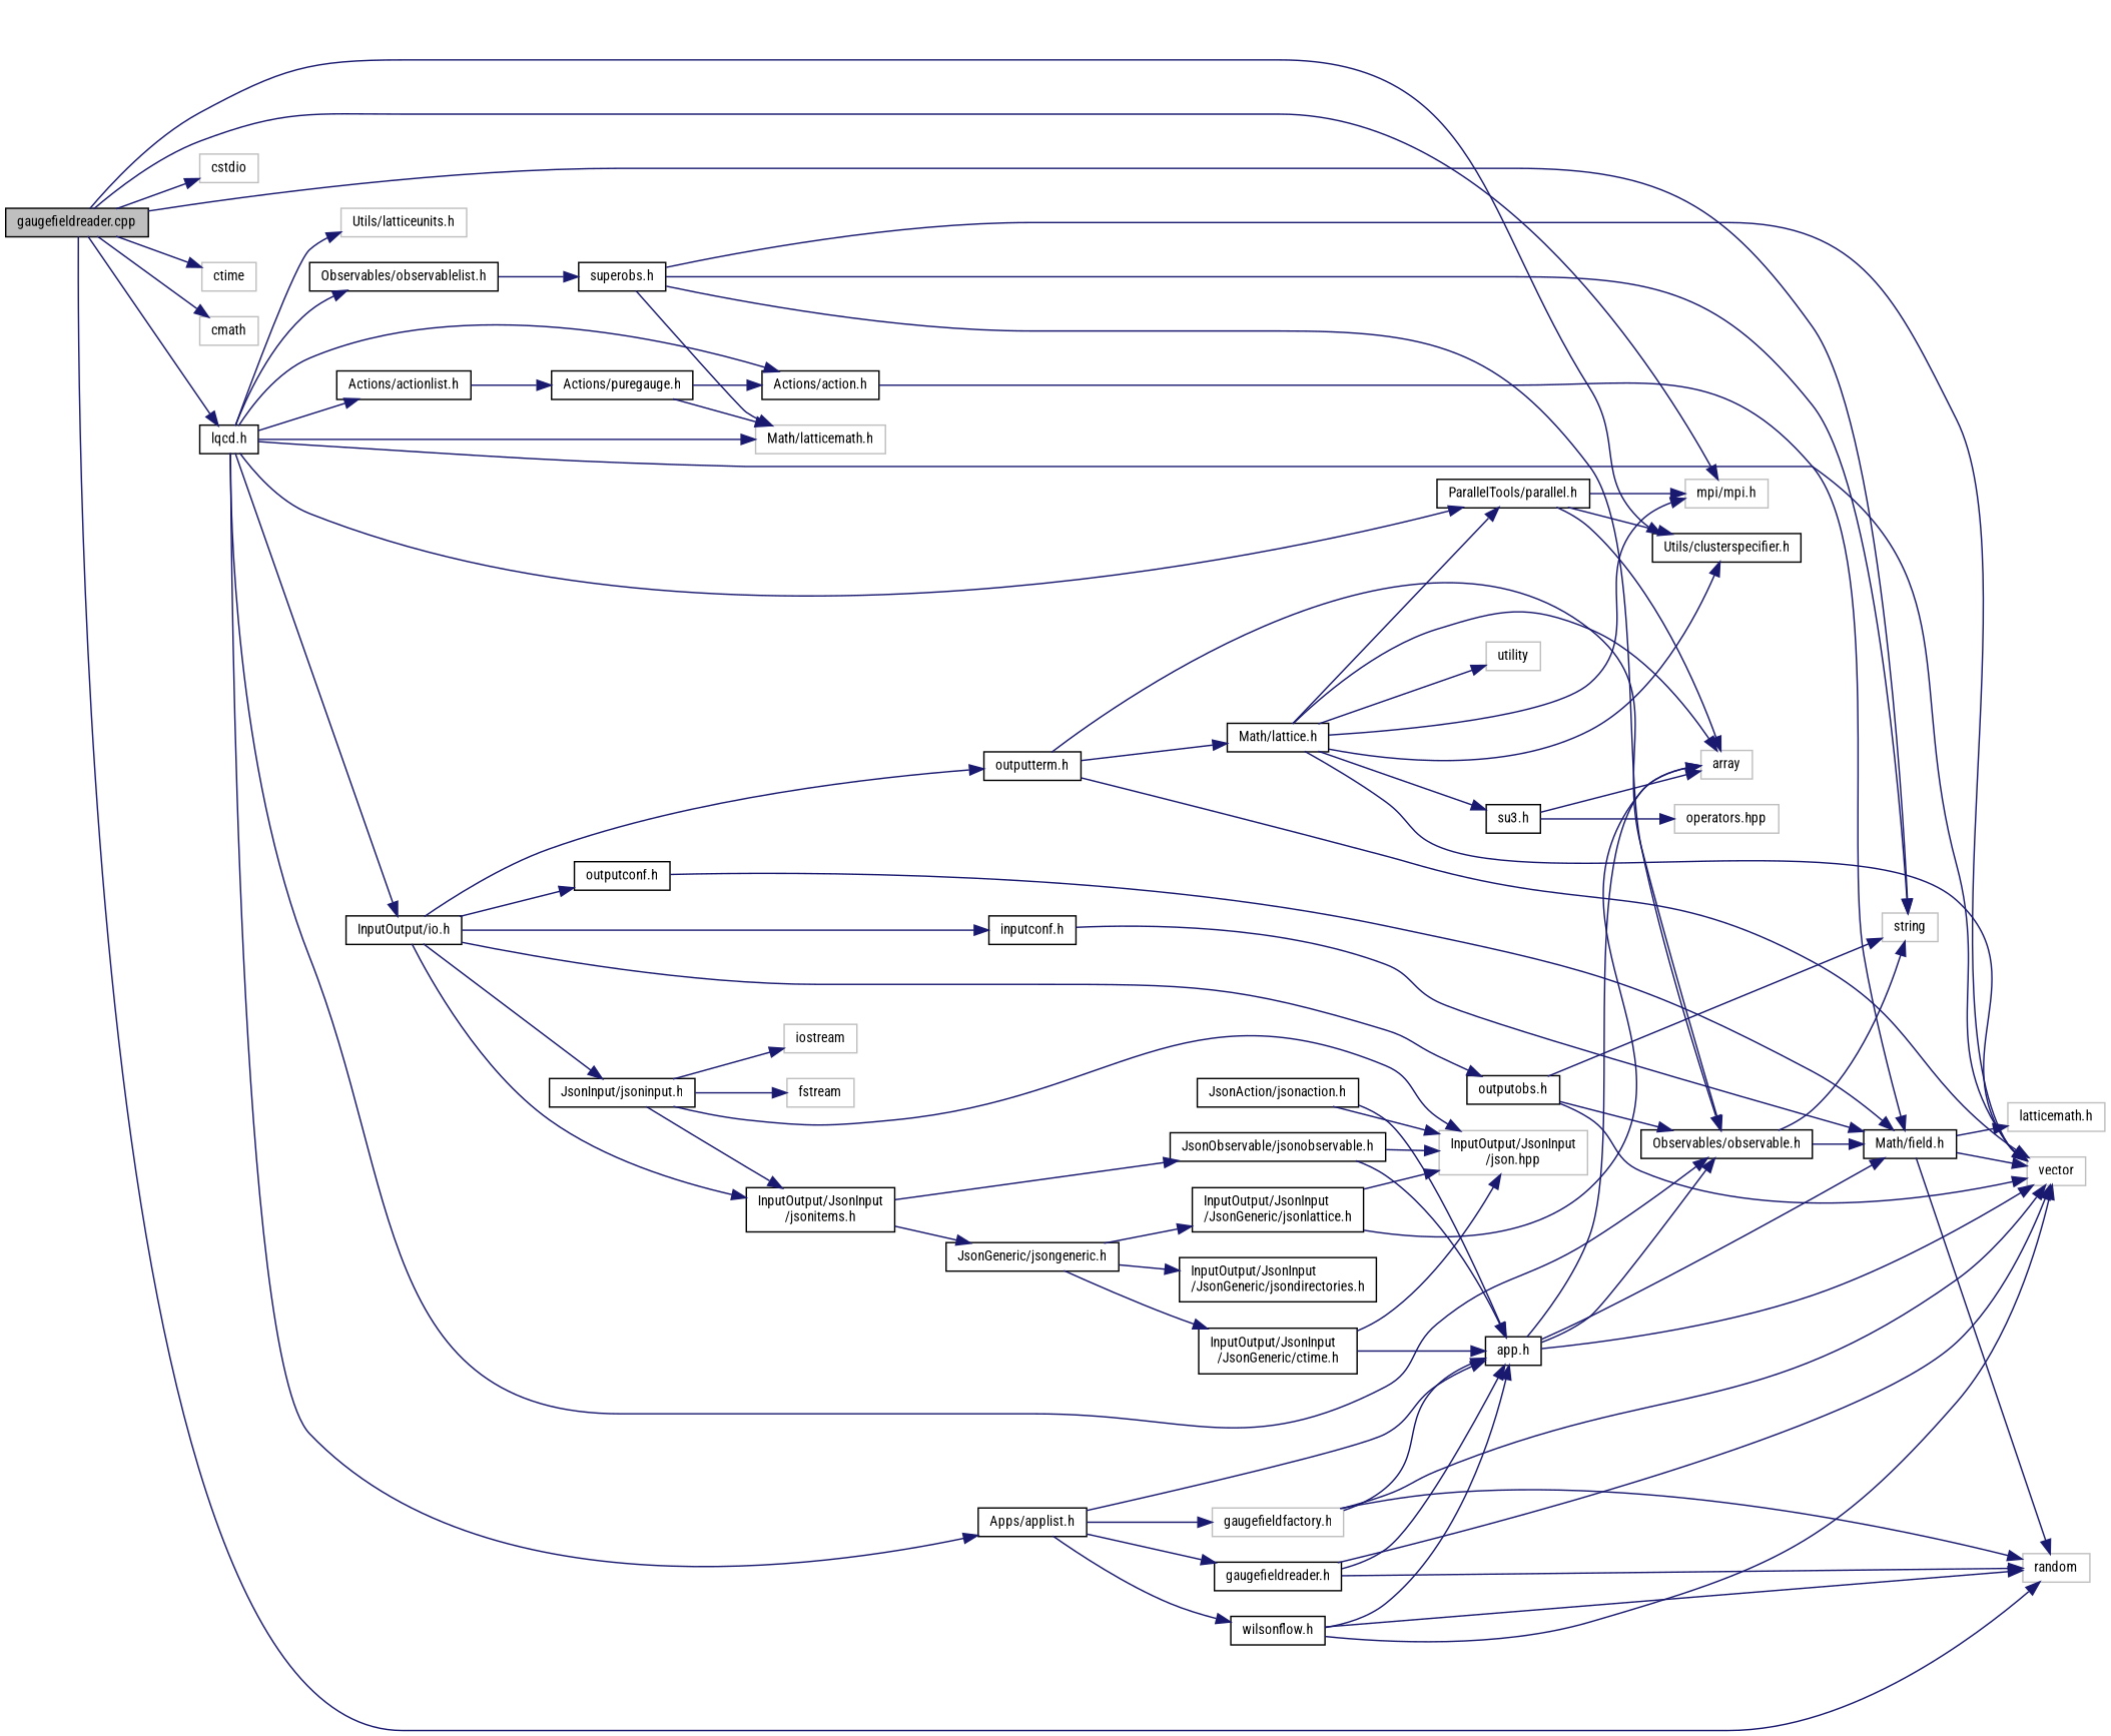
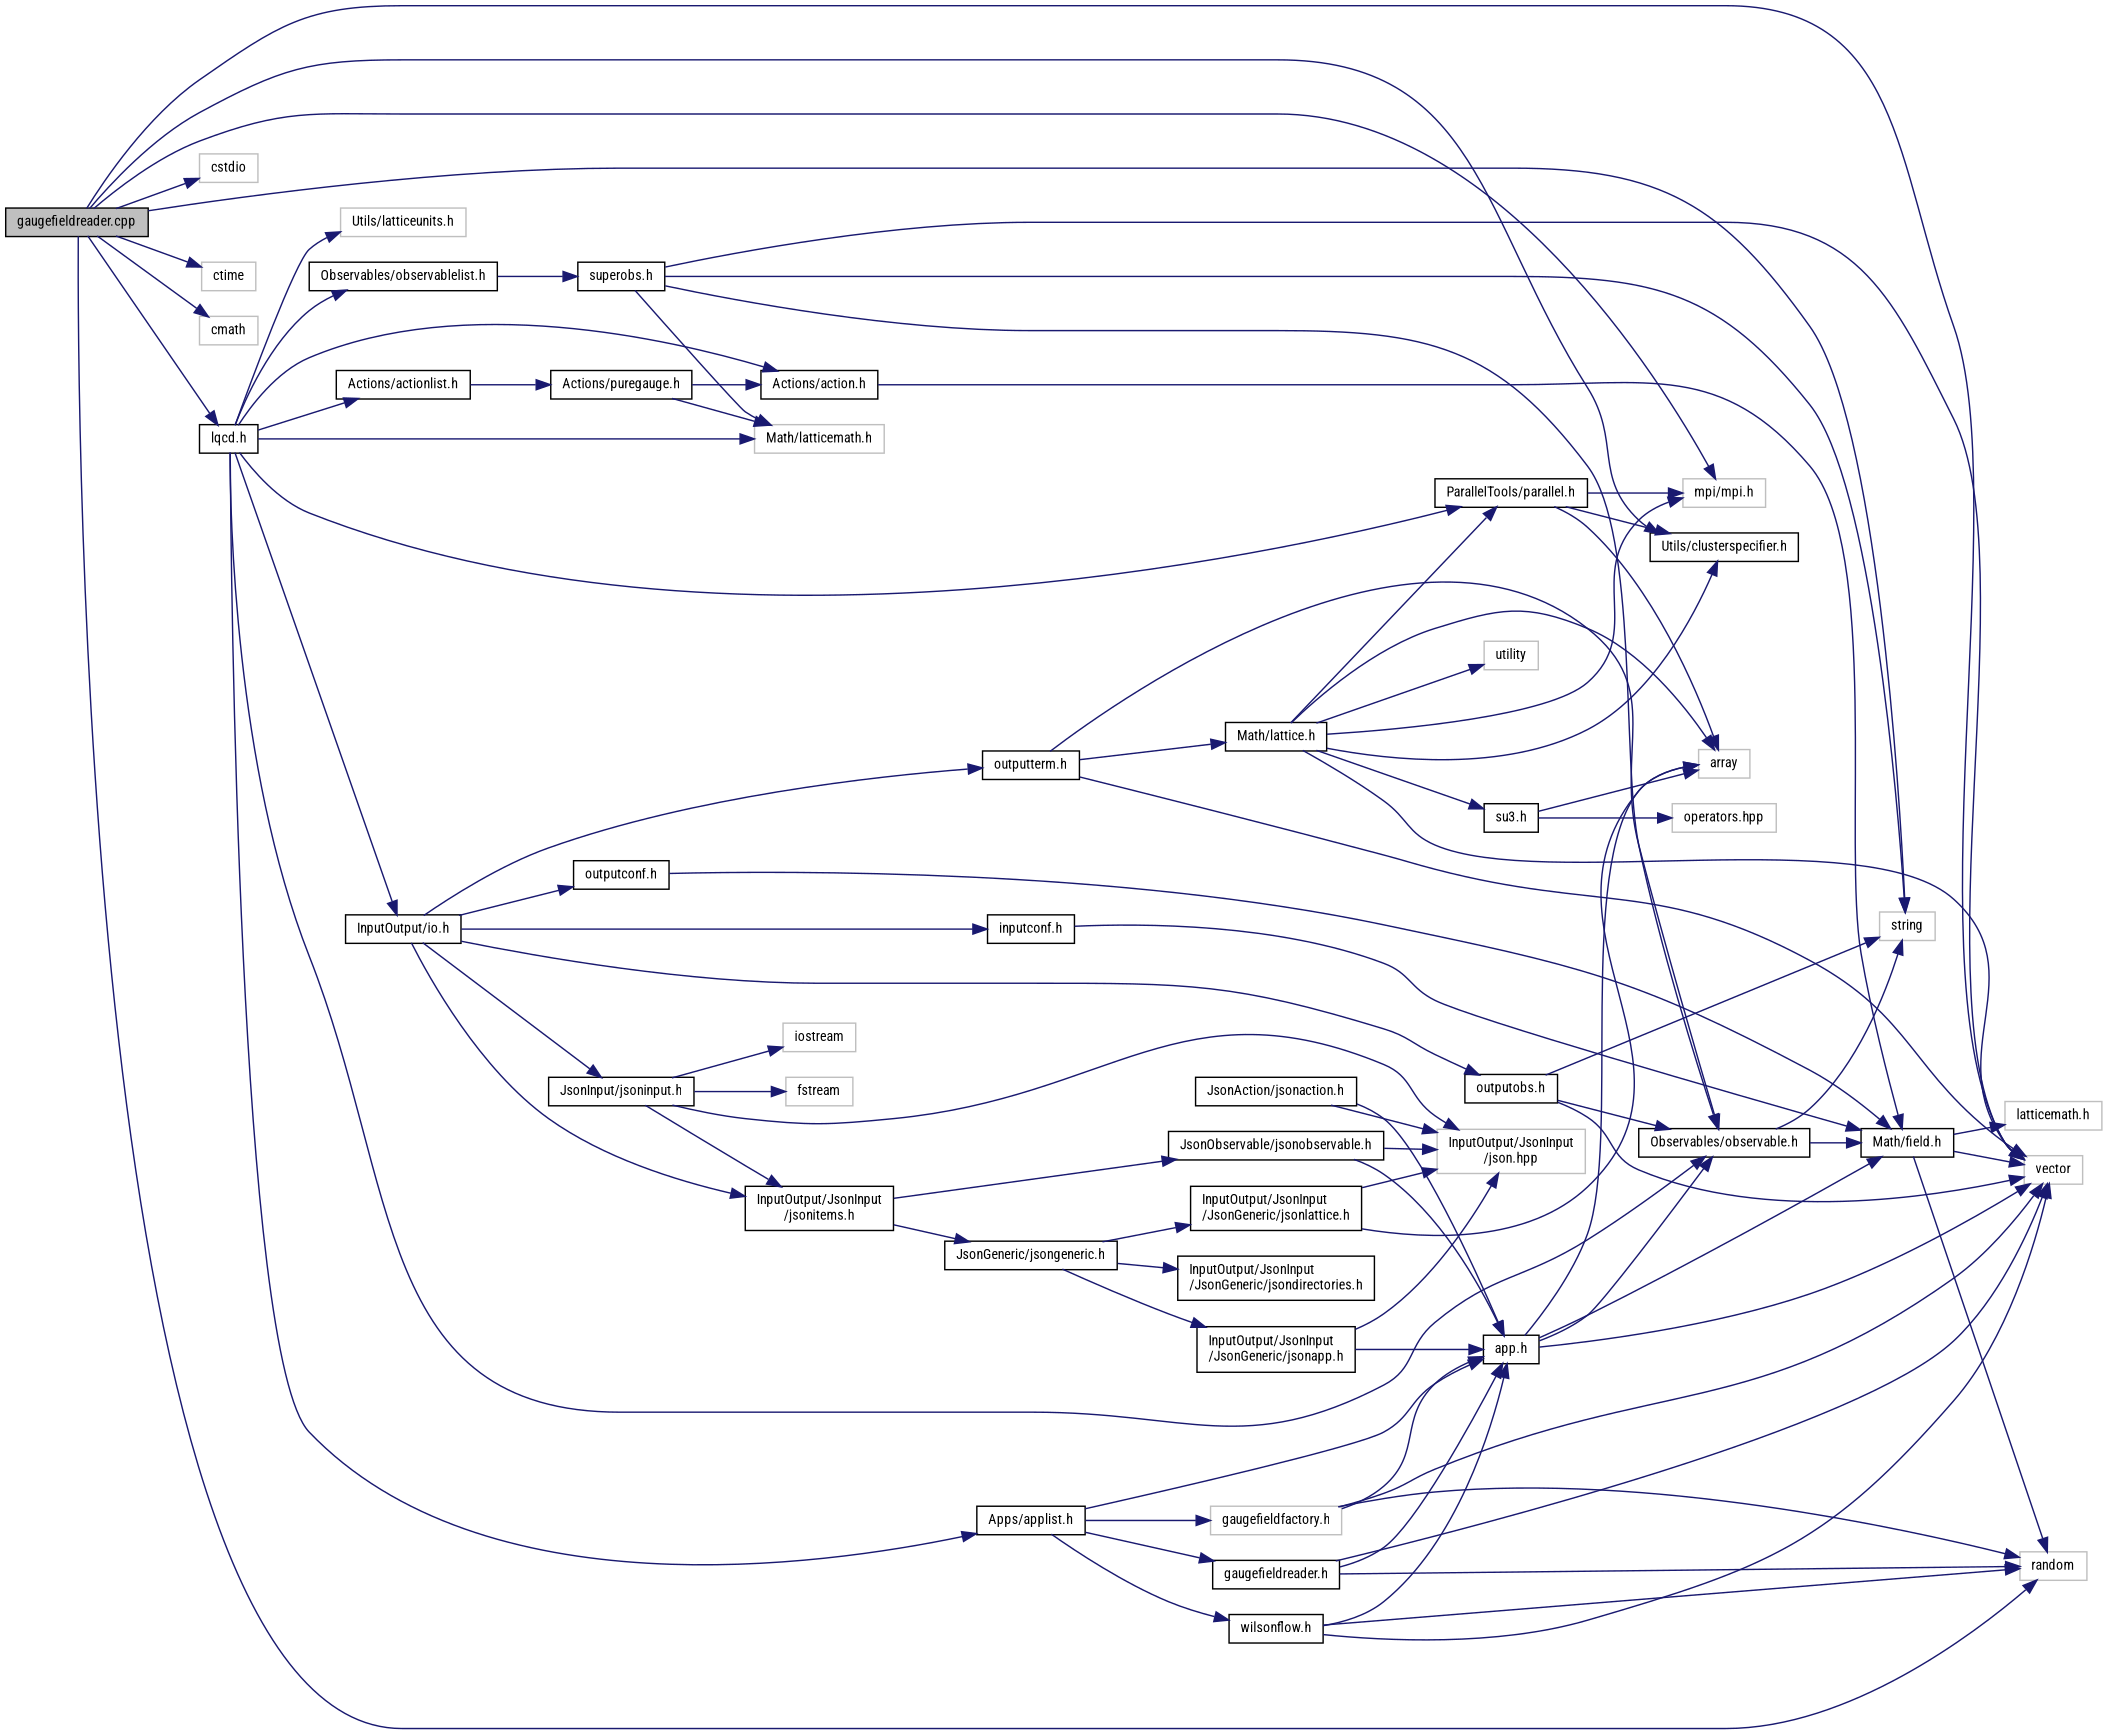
  digraph {
    fontname="Roboto Condensed"
    rankdir=LR
    node [color=black fillcolor=white fontname="Roboto Condensed" fontsize=10 shape=record style=filled]
    edge [color=midnightblue fontname="Roboto Condensed" fontsize=10 labelfontname=Helvetica labelfontsize=10 style=solid]
    n1 [fillcolor=grey75 fontcolor=black height=0.2 label="gaugefieldreader.cpp" width=0.4]
    n2 [height=0.2 label="Utils/clusterspecifier.h" width=0.4]
    n3 [color=grey75 height=0.2 label="mpi/mpi.h" width=0.4]
    n4 [color=grey75 height=0.2 label=vector width=0.4]
    n5 [color=grey75 height=0.2 label=cstdio width=0.4]
    n6 [color=grey75 height=0.2 label=string width=0.4]
    n7 [color=grey75 height=0.2 label=ctime width=0.4]
    n8 [color=grey75 height=0.2 label=cmath width=0.4]
    n9 [color=grey75 height=0.2 label=random width=0.4]
    n10 [height=0.2 label="lqcd.h" width=0.4]
    n11 [height=0.2 label="Actions/action.h" width=0.4]
    n12 [height=0.2 label="Actions/actionlist.h" width=0.4]
    n13 [color=grey75 height=0.2 label="Math/latticemath.h" width=0.4]
    n14 [height=0.2 label="Apps/applist.h" width=0.4]
    n15 [height=0.2 label="Observables/observable.h" width=0.4]
    n16 [height=0.2 label="InputOutput/io.h" width=0.4]
    n17 [height=0.2 label="ParallelTools/parallel.h" width=0.4]
    n18 [height=0.2 label="Observables/observablelist.h" width=0.4]
    n19 [color=grey75 height=0.2 label="Utils/latticeunits.h" width=0.4]
    n20 [height=0.2 label="Math/field.h" width=0.4]
    n21 [height=0.2 label="Actions/puregauge.h" width=0.4]
    n22 [height=0.2 label="app.h" width=0.4]
    n23 [color=grey75 height=0.2 label="gaugefieldfactory.h" width=0.4]
    n24 [height=0.2 label="gaugefieldreader.h" width=0.4]
    n25 [height=0.2 label="wilsonflow.h" width=0.4]
    n26 [height=0.2 label="inputconf.h" width=0.4]
    n27 [height=0.2 label="outputconf.h" width=0.4]
    n28 [height=0.2 label="outputobs.h" width=0.4]
    n29 [height=0.2 label="outputterm.h" width=0.4]
    n30 [height=0.2 label="JsonInput/jsoninput.h" width=0.4]
    n31 [height=0.2 label="InputOutput/JsonInput\l/jsonitems.h" width=0.4]
    n32 [color=grey75 height=0.2 label=array width=0.4]
    n33 [height=0.2 label="superobs.h" width=0.4]
    n34 [color=grey75 height=0.2 label="latticemath.h" width=0.4]
    n35 [height=0.2 label="Math/lattice.h" width=0.4]
    n36 [color=grey75 height=0.2 label=iostream width=0.4]
    n37 [color=grey75 height=0.2 label=fstream width=0.4]
    n38 [color=grey75 height=0.2 label="InputOutput/JsonInput\l/json.hpp" width=0.4]
    n39 [height=0.2 label="JsonGeneric/jsongeneric.h" width=0.4]
    n40 [height=0.2 label="JsonObservable/jsonobservable.h" width=0.4]
    n41 [color=grey75 height=0.2 label=utility width=0.4]
    n42 [height=0.2 label="su3.h" width=0.4]
    n43 [color=grey75 height=0.2 label="operators.hpp" width=0.4]
-   n44 [height=0.2 label="InputOutput/JsonInput\l/JsonGeneric/ctime.h" width=0.4]
+   n44 [height=0.2 label="InputOutput/JsonInput\l/JsonGeneric/jsonapp.h" width=0.4]
    n45 [height=0.2 label="InputOutput/JsonInput\l/JsonGeneric/jsonlattice.h" width=0.4]
    n46 [height=0.2 label="InputOutput/JsonInput\l/JsonGeneric/jsondirectories.h" width=0.4]
    n47 [height=0.2 label="JsonAction/jsonaction.h" width=0.4]
    n1 -> n2
    n1 -> n3
-   n10 -> n4
+   n1 -> n4
    n1 -> n5
    n1 -> n6
    n1 -> n7
    n1 -> n8
    n1 -> n9
    n1 -> n10
    n10 -> n11
    n10 -> n12
    n10 -> n13
    n10 -> n14
    n10 -> n15
    n10 -> n16
    n10 -> n17
    n10 -> n18
    n10 -> n19
    n11 -> n20
    n12 -> n21
    n14 -> n22
    n14 -> n23
    n14 -> n24
    n14 -> n25
    n15 -> n6
    n15 -> n20
    n16 -> n26
    n16 -> n27
    n16 -> n28
    n16 -> n29
    n16 -> n30
    n16 -> n31
    n17 -> n2
    n17 -> n3
    n17 -> n32
    n18 -> n33
    n20 -> n4
    n20 -> n9
    n20 -> n34
    n21 -> n11
    n21 -> n13
    n22 -> n4
    n22 -> n15
    n22 -> n20
    n22 -> n32
    n23 -> n4
    n23 -> n9
    n23 -> n22
    n24 -> n4
    n24 -> n9
    n24 -> n22
    n25 -> n4
    n25 -> n9
    n25 -> n22
    n26 -> n20
    n27 -> n20
    n28 -> n4
    n28 -> n6
    n28 -> n15
    n29 -> n4
    n29 -> n15
    n29 -> n35
    n30 -> n31
    n30 -> n36
    n30 -> n37
    n30 -> n38
    n31 -> n39
    n31 -> n40
    n33 -> n4
    n33 -> n6
    n33 -> n13
    n33 -> n15
    n35 -> n2
    n35 -> n3
    n35 -> n4
    n35 -> n17
    n35 -> n32
    n35 -> n41
    n35 -> n42
    n39 -> n44
    n39 -> n45
    n39 -> n46
    n40 -> n22
    n40 -> n38
    n42 -> n32
    n42 -> n43
    n44 -> n22
    n44 -> n38
    n45 -> n32
    n45 -> n38
    n47 -> n22
    n47 -> n38
  }
